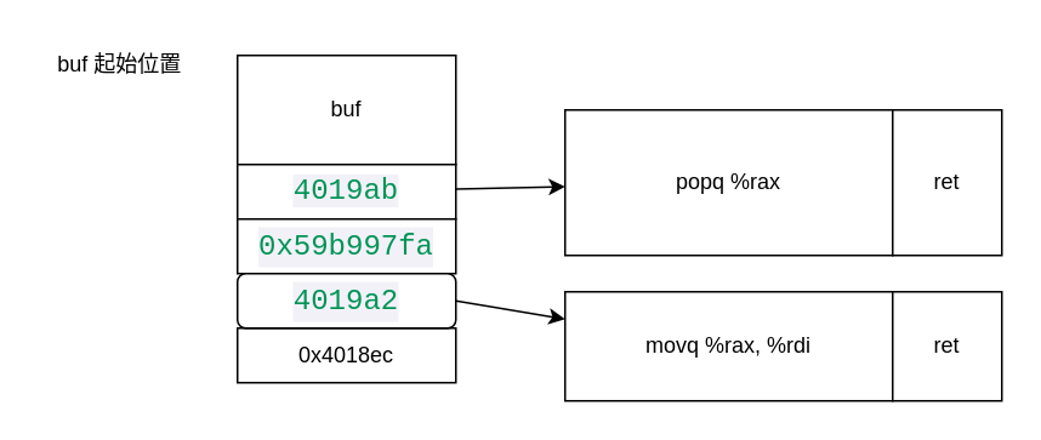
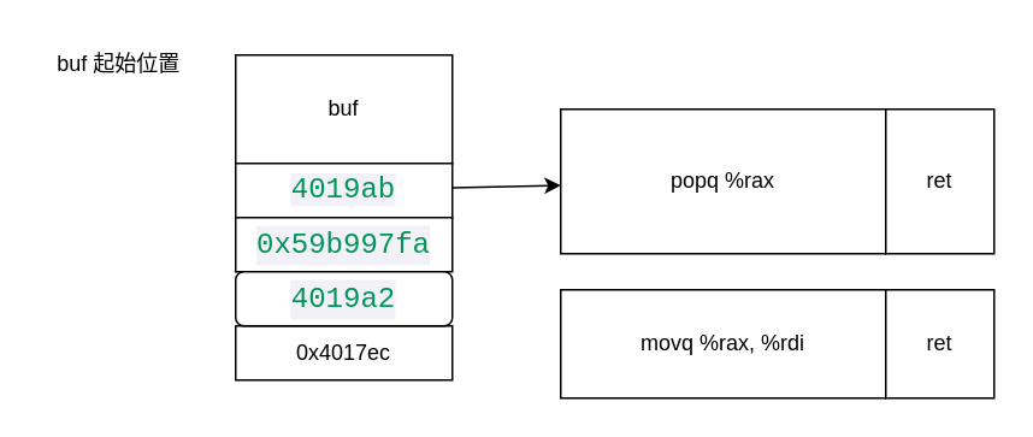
  <mxCell id="0" />
  <mxCell id="1" parent="0" />
  <mxCell id="2" value="buf" style="rounded=0;whiteSpace=wrap;html=1;" parent="1" vertex="1"><mxGeometry x="130" y="30" width="120" height="60" as="geometry" /></mxCell>
  <mxCell id="3" value="buf 起始位置" style="text;html=1;align=center;verticalAlign=middle;resizable=0;points=[];autosize=1;strokeColor=none;fillColor=none;" parent="1" vertex="1"><mxGeometry x="20" y="20" width="90" height="30" as="geometry" /></mxCell>
  <mxCell id="4" value="" style="edgeStyle=none;html=1;" parent="1" source="5" target="6" edge="1"><mxGeometry relative="1" as="geometry" /></mxCell>
  <mxCell id="5" value="&lt;span style=&quot;color: rgb(0, 148, 86); font-family: &amp;quot;JetBrains Mono&amp;quot;, &amp;quot;Fira Code Retina&amp;quot;, Consolas, &amp;quot;Courier New&amp;quot;, monospace, Consolas, &amp;quot;Courier New&amp;quot;, monospace; font-size: 16px; background-color: rgb(242, 241, 248);&quot;&gt;4019ab&lt;/span&gt;" style="rounded=0;whiteSpace=wrap;html=1;" parent="1" vertex="1"><mxGeometry x="130" y="90" width="120" height="30" as="geometry" /></mxCell>
  <mxCell id="6" value="popq %rax" style="rounded=0;whiteSpace=wrap;html=1;" parent="1" vertex="1"><mxGeometry x="310" y="60" width="180" height="80" as="geometry" /></mxCell>
  <mxCell id="7" value="ret" style="rounded=0;whiteSpace=wrap;html=1;" parent="1" vertex="1"><mxGeometry x="490" y="60" width="60" height="80" as="geometry" /></mxCell>
  <mxCell id="8" value="&lt;div style=&quot;color: rgb(12, 0, 107); background-color: rgb(242, 241, 248); font-family: &amp;quot;JetBrains Mono&amp;quot;, &amp;quot;Fira Code Retina&amp;quot;, Consolas, &amp;quot;Courier New&amp;quot;, monospace, Consolas, &amp;quot;Courier New&amp;quot;, monospace; font-size: 16px; line-height: 22px;&quot;&gt;&lt;span style=&quot;color: #009456;&quot;&gt;0x59b997fa&lt;/span&gt;&lt;/div&gt;" style="whiteSpace=wrap;html=1;rounded=0;" parent="1" vertex="1"><mxGeometry x="130" y="120" width="120" height="30" as="geometry" /></mxCell>
  <mxCell id="9" value="" style="edgeStyle=none;html=1;" parent="1" edge="1"><mxGeometry relative="1" as="geometry"><mxPoint x="490" y="185" as="sourcePoint" /><mxPoint x="490" y="185" as="targetPoint" /></mxGeometry></mxCell>
- <mxCell id="10" value="0x4018ec" style="whiteSpace=wrap;html=1;rounded=0;" parent="1" vertex="1"><mxGeometry x="130" y="180" width="120" height="30" as="geometry" /></mxCell>
- <mxCell id="11" value="" style="edgeStyle=none;html=1;exitX=1;exitY=0.5;exitDx=0;exitDy=0;" edge="1" parent="1" source="14" target="12"><mxGeometry relative="1" as="geometry"><mxPoint x="250" y="172.143" as="sourcePoint" /></mxGeometry></mxCell>
+ <mxCell id="10" value="0x4017ec" style="whiteSpace=wrap;html=1;rounded=0;" parent="1" vertex="1"><mxGeometry x="130" y="180" width="120" height="30" as="geometry" /></mxCell>
  <mxCell id="12" value="movq %rax, %rdi" style="whiteSpace=wrap;html=1;" vertex="1" parent="1"><mxGeometry x="310" y="160" width="180" height="60" as="geometry" /></mxCell>
  <mxCell id="13" value="ret" style="rounded=0;whiteSpace=wrap;html=1;" vertex="1" parent="1"><mxGeometry x="490" y="160" width="60" height="60" as="geometry" /></mxCell>
  <mxCell id="14" value="&lt;div style=&quot;color: rgb(12, 0, 107); background-color: rgb(242, 241, 248); font-family: &amp;quot;JetBrains Mono&amp;quot;, &amp;quot;Fira Code Retina&amp;quot;, Consolas, &amp;quot;Courier New&amp;quot;, monospace, Consolas, &amp;quot;Courier New&amp;quot;, monospace; font-size: 16px; line-height: 22px;&quot;&gt;&lt;div style=&quot;line-height: 22px;&quot;&gt;&lt;span style=&quot;color: #009456;&quot;&gt;4019a2&lt;/span&gt;&lt;/div&gt;&lt;/div&gt;" style="whiteSpace=wrap;html=1;rounded=1;" vertex="1" parent="1"><mxGeometry x="130" y="150" width="120" height="30" as="geometry" /></mxCell>
